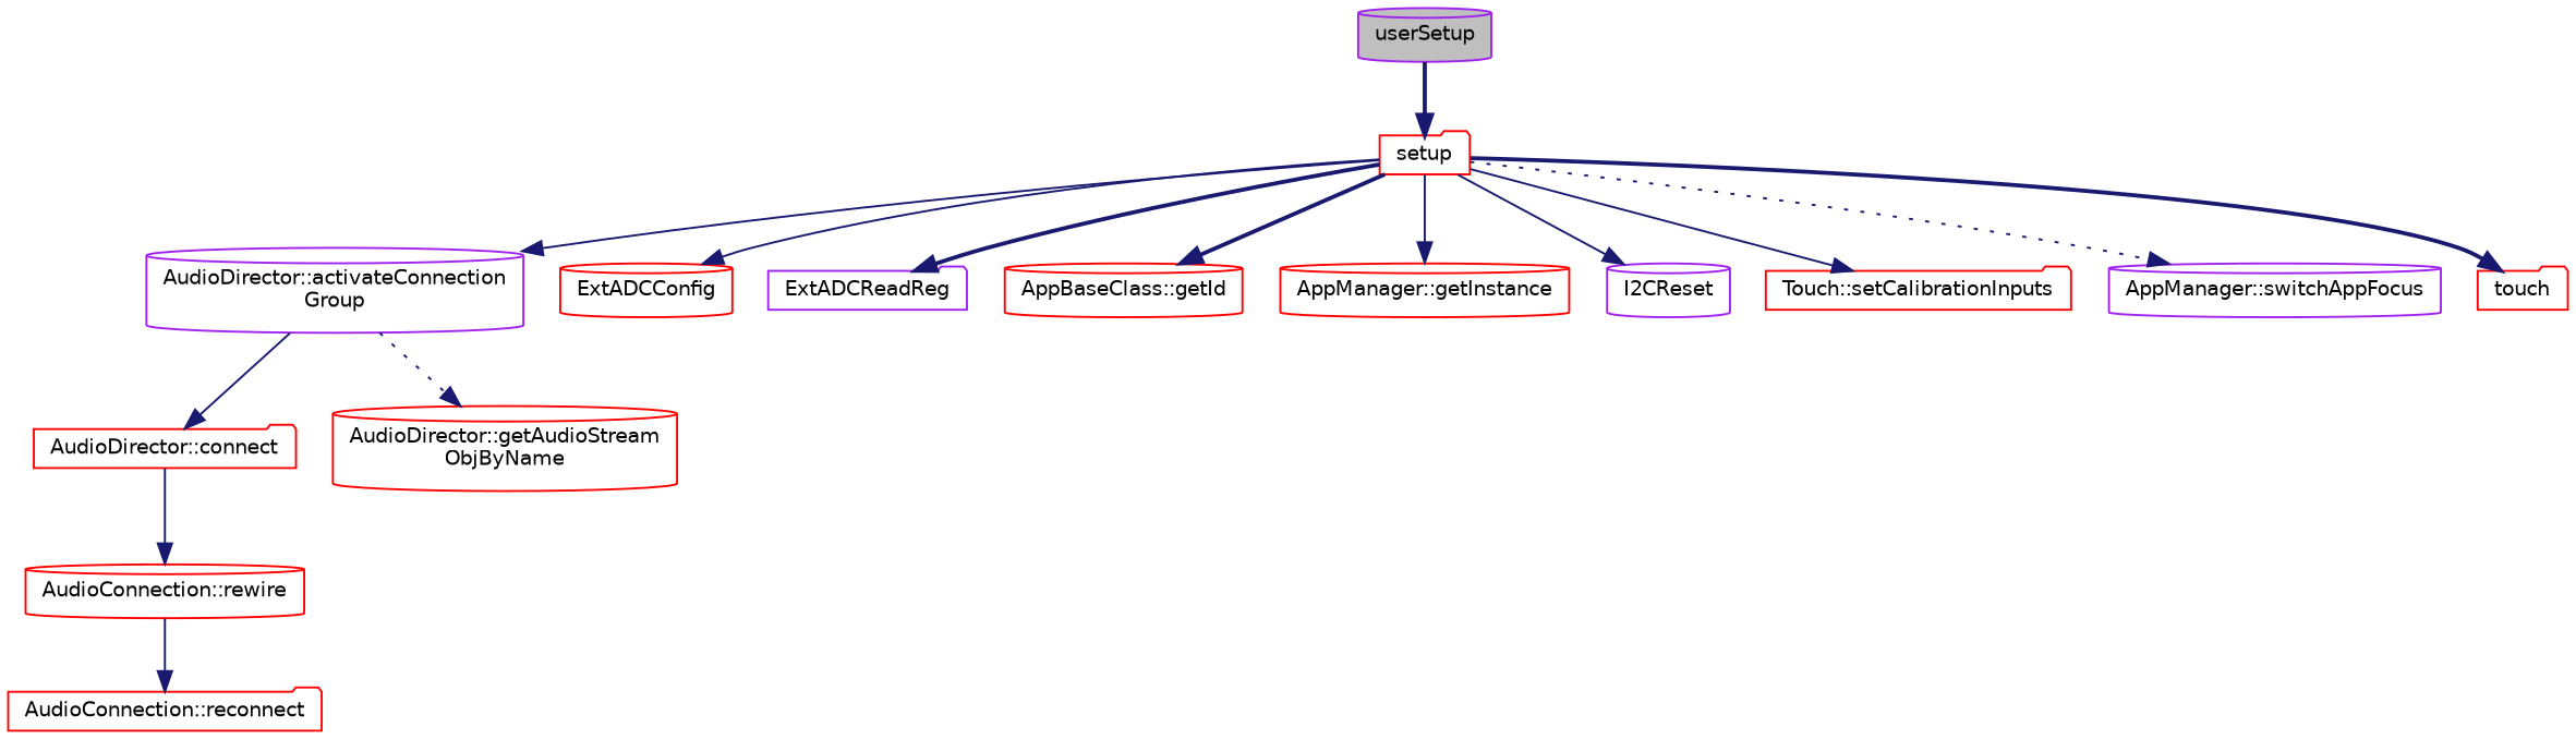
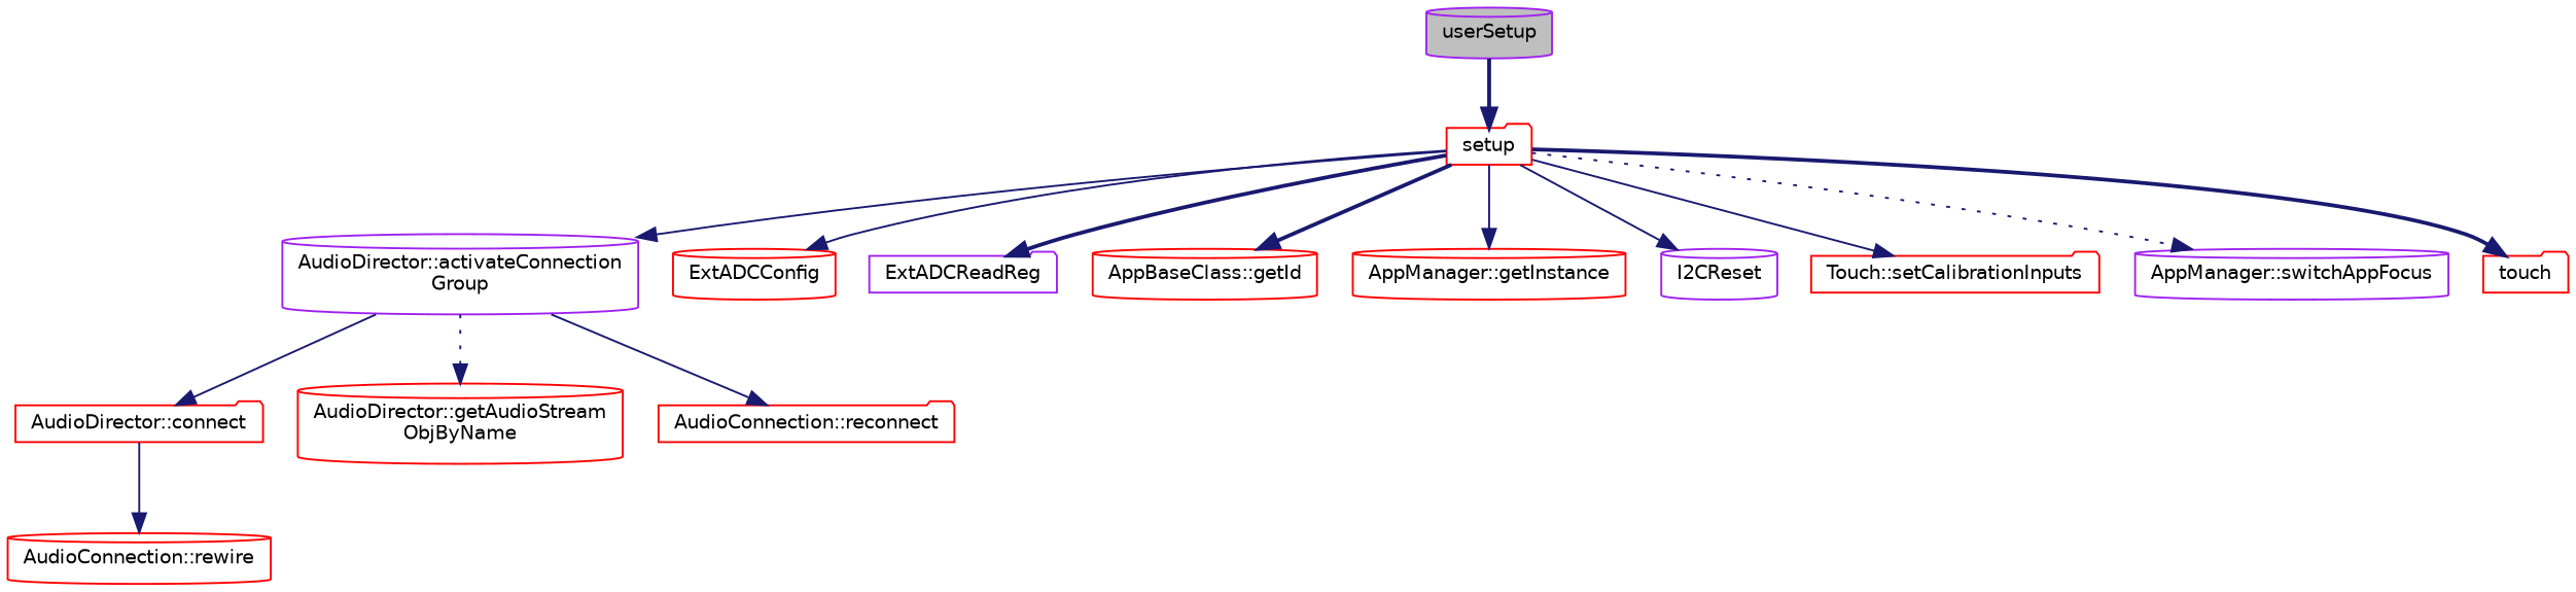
  digraph {
    rankdir=TB
    node [color=red fillcolor=white fontname=Helvetica fontsize=10 shape=cylinder style=filled]
    edge [color=midnightblue fontname=Helvetica fontsize=10 labelfontname=Helvetica labelfontsize=10 style=solid]
    n1 [color=purple fillcolor=grey75 fontcolor=black height=0.2 label=userSetup width=0.4]
    n2 [height=0.2 label=setup shape=folder width=0.4]
    n3 [color=purple height=0.2 label="AudioDirector::activateConnection\lGroup" width=0.4]
    n4 [height=0.2 label=ExtADCConfig width=0.4]
    n5 [color=purple height=0.2 label=ExtADCReadReg shape=folder width=0.4]
    n6 [height=0.2 label="AppBaseClass::getId" width=0.4]
    n7 [height=0.2 label="AppManager::getInstance" width=0.4]
    n8 [color=purple height=0.2 label=I2CReset width=0.4]
    n9 [height=0.2 label="Touch::setCalibrationInputs" shape=folder width=0.4]
    n10 [color=purple height=0.2 label="AppManager::switchAppFocus" width=0.4]
    n11 [height=0.2 label=touch shape=folder width=0.4]
    n12 [height=0.2 label="AudioDirector::connect" shape=folder width=0.4]
    n13 [height=0.2 label="AudioDirector::getAudioStream\lObjByName" width=0.4]
    n14 [height=0.2 label="AudioConnection::rewire" width=0.4]
    n15 [height=0.2 label="AudioConnection::reconnect" shape=folder width=0.4]
    n1 -> n2 [style=bold]
    n2 -> n3
    n2 -> n4
    n2 -> n5 [style=bold]
    n2 -> n6 [style=bold]
    n2 -> n7
    n2 -> n8
    n2 -> n9
    n2 -> n10 [style=dotted]
    n2 -> n11 [style=bold]
    n3 -> n12
    n3 -> n13 [style=dotted]
    n12 -> n14
-   n14 -> n15
+   n3 -> n15
  }
